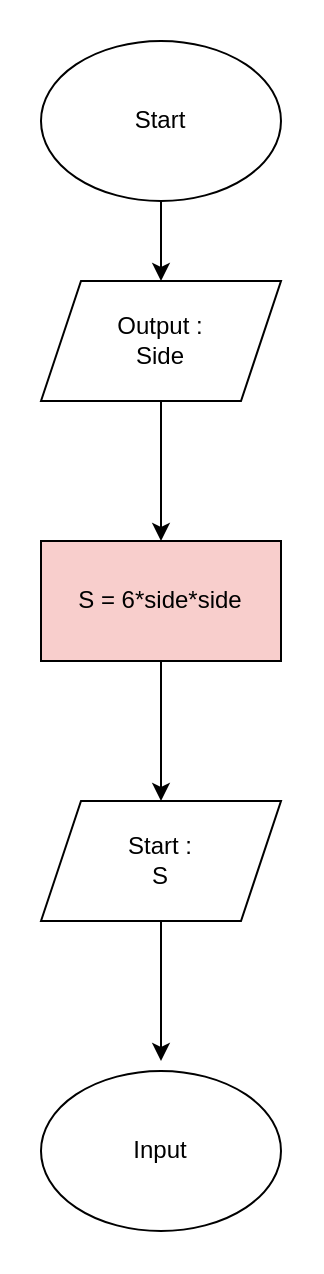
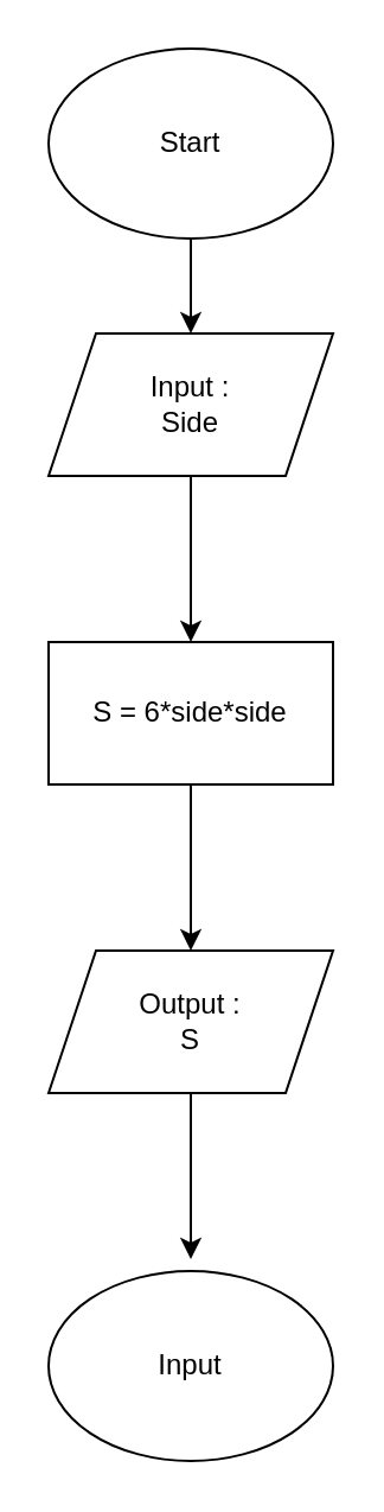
  <mxCell id="0" />
  <mxCell id="1" parent="0" />
  <mxCell id="2" value="Start" style="ellipse;whiteSpace=wrap;html=1;" vertex="1" parent="1"><mxGeometry x="20" y="20" width="120" height="80" as="geometry" /></mxCell>
  <mxCell id="3" value="" style="endArrow=classic;html=1;rounded=0;exitX=0.5;exitY=1;exitDx=0;exitDy=0;" edge="1" parent="1" source="2"><mxGeometry width="50" height="50" relative="1" as="geometry"><mxPoint x="56" y="190" as="sourcePoint" /><mxPoint x="80" y="140" as="targetPoint" /></mxGeometry></mxCell>
- <mxCell id="4" value="Output :&lt;br&gt;Side" style="shape=parallelogram;perimeter=parallelogramPerimeter;whiteSpace=wrap;html=1;fixedSize=1;" vertex="1" parent="1"><mxGeometry x="20" y="140" width="120" height="60" as="geometry" /></mxCell>
+ <mxCell id="4" value="Input :&lt;br&gt;Side" style="shape=parallelogram;perimeter=parallelogramPerimeter;whiteSpace=wrap;html=1;fixedSize=1;" vertex="1" parent="1"><mxGeometry x="20" y="140" width="120" height="60" as="geometry" /></mxCell>
  <mxCell id="5" value="" style="endArrow=classic;html=1;rounded=0;" edge="1" parent="1"><mxGeometry width="50" height="50" relative="1" as="geometry"><mxPoint x="80" y="200" as="sourcePoint" /><mxPoint x="80" y="270" as="targetPoint" /></mxGeometry></mxCell>
- <mxCell id="6" value="S = 6*side*side" style="rounded=0;whiteSpace=wrap;html=1;fillColor=#f8cecc;" vertex="1" parent="1"><mxGeometry x="20" y="270" width="120" height="60" as="geometry" /></mxCell>
+ <mxCell id="6" value="S = 6*side*side" style="rounded=0;whiteSpace=wrap;html=1;" vertex="1" parent="1"><mxGeometry x="20" y="270" width="120" height="60" as="geometry" /></mxCell>
  <mxCell id="7" value="" style="endArrow=classic;html=1;rounded=0;exitX=0.5;exitY=1;exitDx=0;exitDy=0;" edge="1" parent="1" source="6"><mxGeometry width="50" height="50" relative="1" as="geometry"><mxPoint x="76" y="430" as="sourcePoint" /><mxPoint x="80" y="400" as="targetPoint" /></mxGeometry></mxCell>
- <mxCell id="8" value="Start :&lt;br&gt;S" style="shape=parallelogram;perimeter=parallelogramPerimeter;whiteSpace=wrap;html=1;fixedSize=1;" vertex="1" parent="1"><mxGeometry x="20" y="400" width="120" height="60" as="geometry" /></mxCell>
+ <mxCell id="8" value="Output :&lt;br&gt;S" style="shape=parallelogram;perimeter=parallelogramPerimeter;whiteSpace=wrap;html=1;fixedSize=1;" vertex="1" parent="1"><mxGeometry x="20" y="400" width="120" height="60" as="geometry" /></mxCell>
  <mxCell id="9" value="" style="endArrow=classic;html=1;rounded=0;exitX=0.5;exitY=1;exitDx=0;exitDy=0;" edge="1" parent="1" source="8"><mxGeometry width="50" height="50" relative="1" as="geometry"><mxPoint x="56" y="550" as="sourcePoint" /><mxPoint x="80" y="530" as="targetPoint" /></mxGeometry></mxCell>
  <mxCell id="10" value="Input" style="ellipse;whiteSpace=wrap;html=1;" vertex="1" parent="1"><mxGeometry x="20" y="535" width="120" height="80" as="geometry" /></mxCell>
